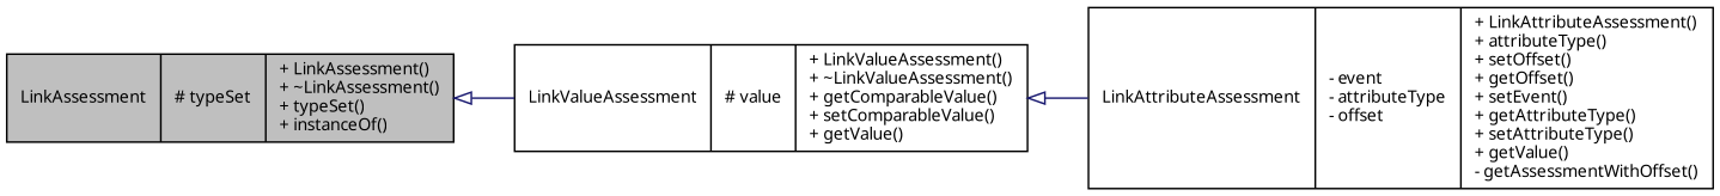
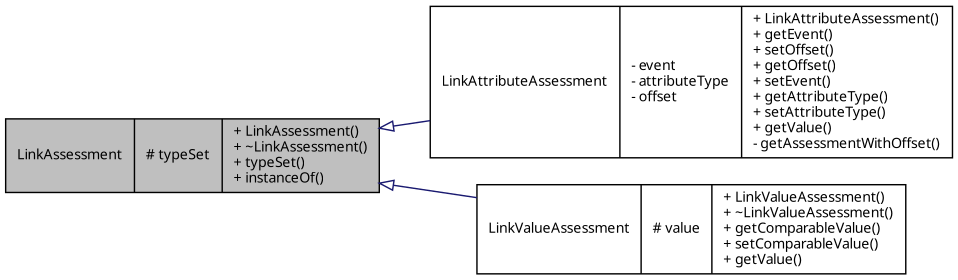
  digraph {
    rankdir=LR
    node [color=black fillcolor=white fontname="FreeSans.ttf" fontsize=10 shape=record style=filled]
    edge [arrowtail=empty color=midnightblue dir=back fontname="FreeSans.ttf" fontsize=10 labelfontname="FreeSans.ttf" labelfontsize=10 style=solid]
    n1 [fillcolor=grey75 fontcolor=black height=0.2 label="{LinkAssessment\n|# typeSet\l|+ LinkAssessment()\l+ ~LinkAssessment()\l+ typeSet()\l+ instanceOf()\l}" width=0.4]
-   n2 [height=0.2 label="{LinkAttributeAssessment\n|- event\l- attributeType\l- offset\l|+ LinkAttributeAssessment()\l+ attributeType()\l+ setOffset()\l+ getOffset()\l+ setEvent()\l+ getAttributeType()\l+ setAttributeType()\l+ getValue()\l- getAssessmentWithOffset()\l}" width=0.4]
+   n2 [height=0.2 label="{LinkAttributeAssessment\n|- event\l- attributeType\l- offset\l|+ LinkAttributeAssessment()\l+ getEvent()\l+ setOffset()\l+ getOffset()\l+ setEvent()\l+ getAttributeType()\l+ setAttributeType()\l+ getValue()\l- getAssessmentWithOffset()\l}" width=0.4]
    n3 [height=0.2 label="{LinkValueAssessment\n|# value\l|+ LinkValueAssessment()\l+ ~LinkValueAssessment()\l+ getComparableValue()\l+ setComparableValue()\l+ getValue()\l}" width=0.4]
-   n3 -> n2
+   n1 -> n2
    n1 -> n3
  }
